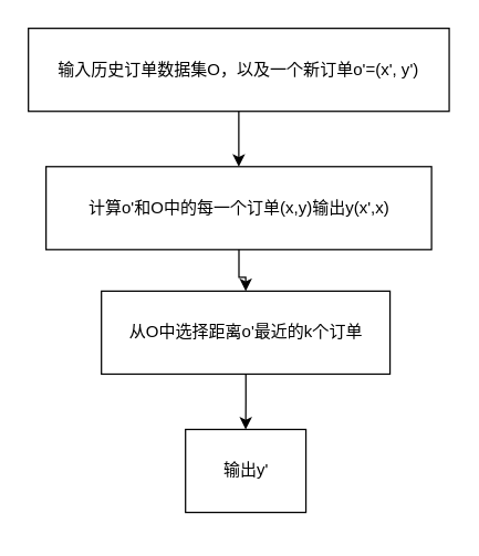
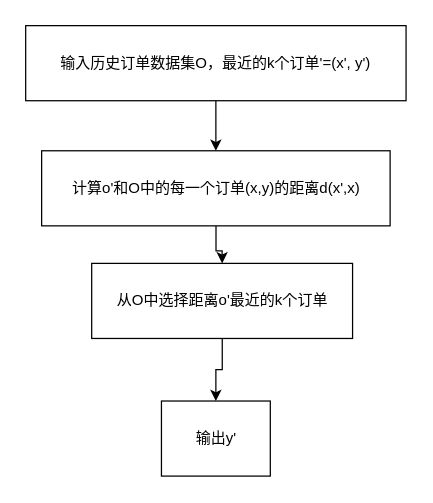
  <mxCell id="0" />
  <mxCell id="1" parent="0" />
  <mxCell id="2" style="edgeStyle=orthogonalEdgeStyle;rounded=0;orthogonalLoop=1;jettySize=auto;html=1;entryX=0.5;entryY=0;entryDx=0;entryDy=0;" edge="1" parent="1" source="3" target="5"><mxGeometry relative="1" as="geometry" /></mxCell>
- <mxCell id="3" value="输入历史订单数据集O，以及一个新订单o'=(x', y')" style="rounded=0;whiteSpace=wrap;html=1;" vertex="1" parent="1"><mxGeometry x="20" y="20" width="304" height="60" as="geometry" /></mxCell>
+ <mxCell id="3" value="输入历史订单数据集O，最近的k个订单'=(x', y')" style="rounded=0;whiteSpace=wrap;html=1;" vertex="1" parent="1"><mxGeometry x="20" y="20" width="304" height="60" as="geometry" /></mxCell>
  <mxCell id="4" style="edgeStyle=orthogonalEdgeStyle;rounded=0;orthogonalLoop=1;jettySize=auto;html=1;entryX=0.5;entryY=0;entryDx=0;entryDy=0;" edge="1" parent="1" source="5" target="7"><mxGeometry relative="1" as="geometry" /></mxCell>
- <mxCell id="5" value="计算o'和O中的每一个订单(x,y)输出y(x',x)" style="rounded=0;whiteSpace=wrap;html=1;" vertex="1" parent="1"><mxGeometry x="32.75" y="120" width="278.5" height="60" as="geometry" /></mxCell>
+ <mxCell id="5" value="计算o'和O中的每一个订单(x,y)的距离d(x',x)" style="rounded=0;whiteSpace=wrap;html=1;" vertex="1" parent="1"><mxGeometry x="32.75" y="120" width="278.5" height="60" as="geometry" /></mxCell>
  <mxCell id="6" style="edgeStyle=orthogonalEdgeStyle;rounded=0;orthogonalLoop=1;jettySize=auto;html=1;entryX=0.5;entryY=0;entryDx=0;entryDy=0;" edge="1" parent="1" source="7" target="8"><mxGeometry relative="1" as="geometry" /></mxCell>
  <mxCell id="7" value="从O中选择距离o'最近的k个订单" style="rounded=0;whiteSpace=wrap;html=1;" vertex="1" parent="1"><mxGeometry x="72.75" y="210" width="208.5" height="60" as="geometry" /></mxCell>
- <mxCell id="8" value="输出y'" style="rounded=0;whiteSpace=wrap;html=1;" vertex="1" parent="1"><mxGeometry x="133.5" y="310" width="87" height="60" as="geometry" /></mxCell>
+ <mxCell id="8" value="输出y'" style="rounded=0;whiteSpace=wrap;html=1;" vertex="1" parent="1"><mxGeometry x="128.5" y="320" width="87" height="60" as="geometry" /></mxCell>
